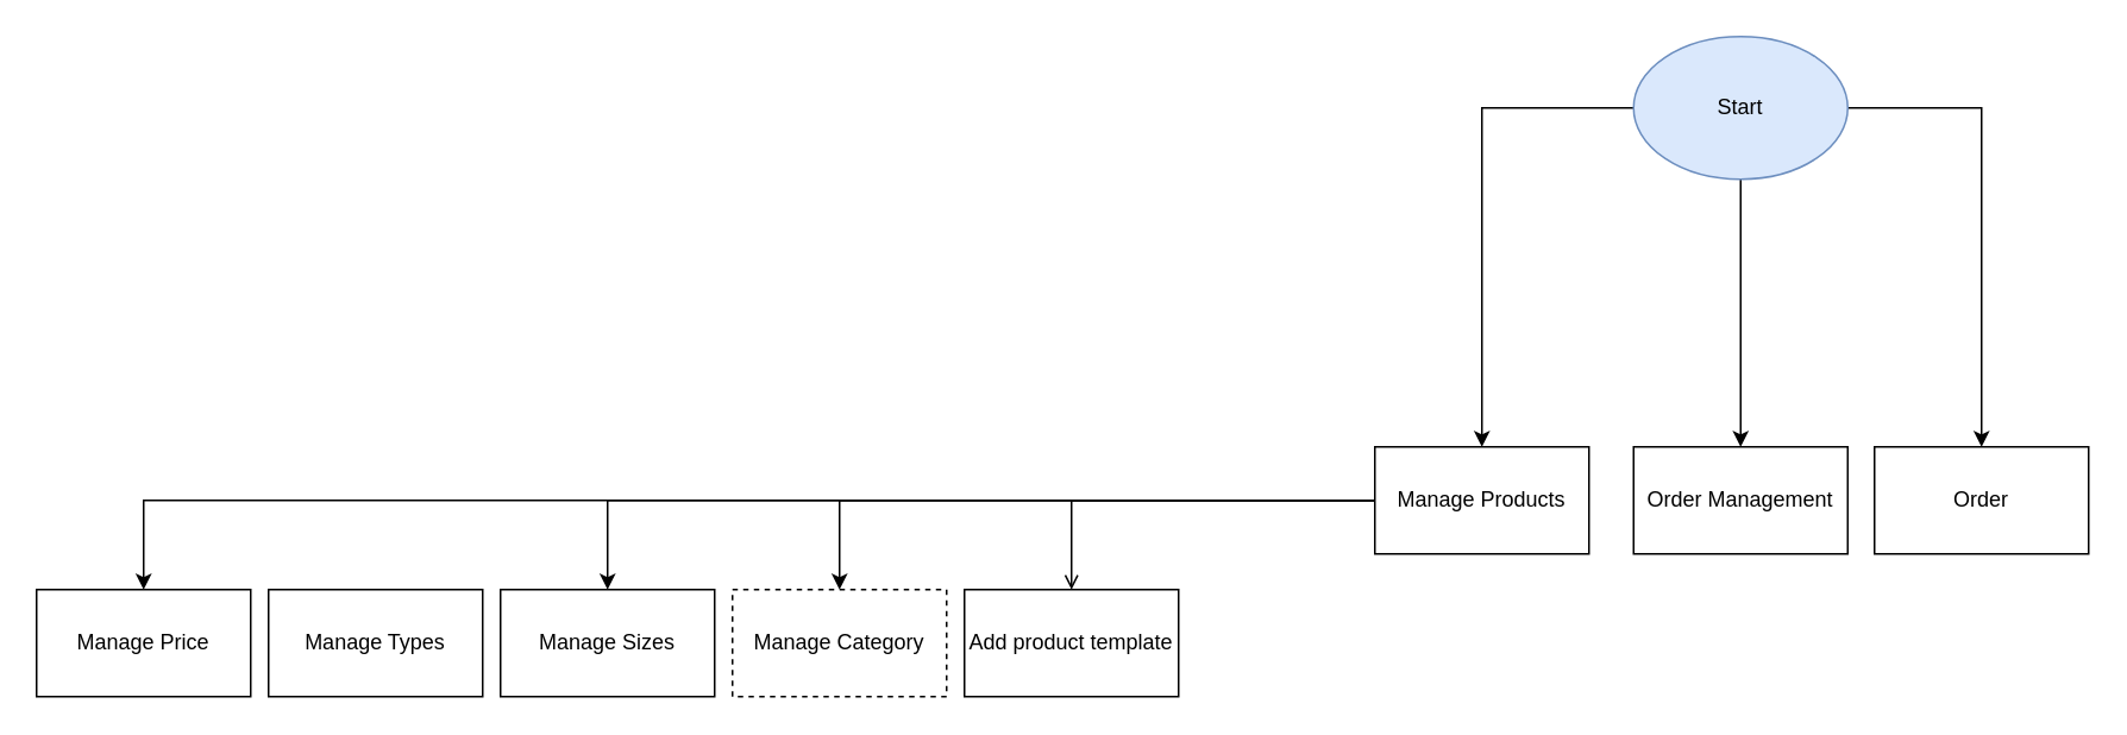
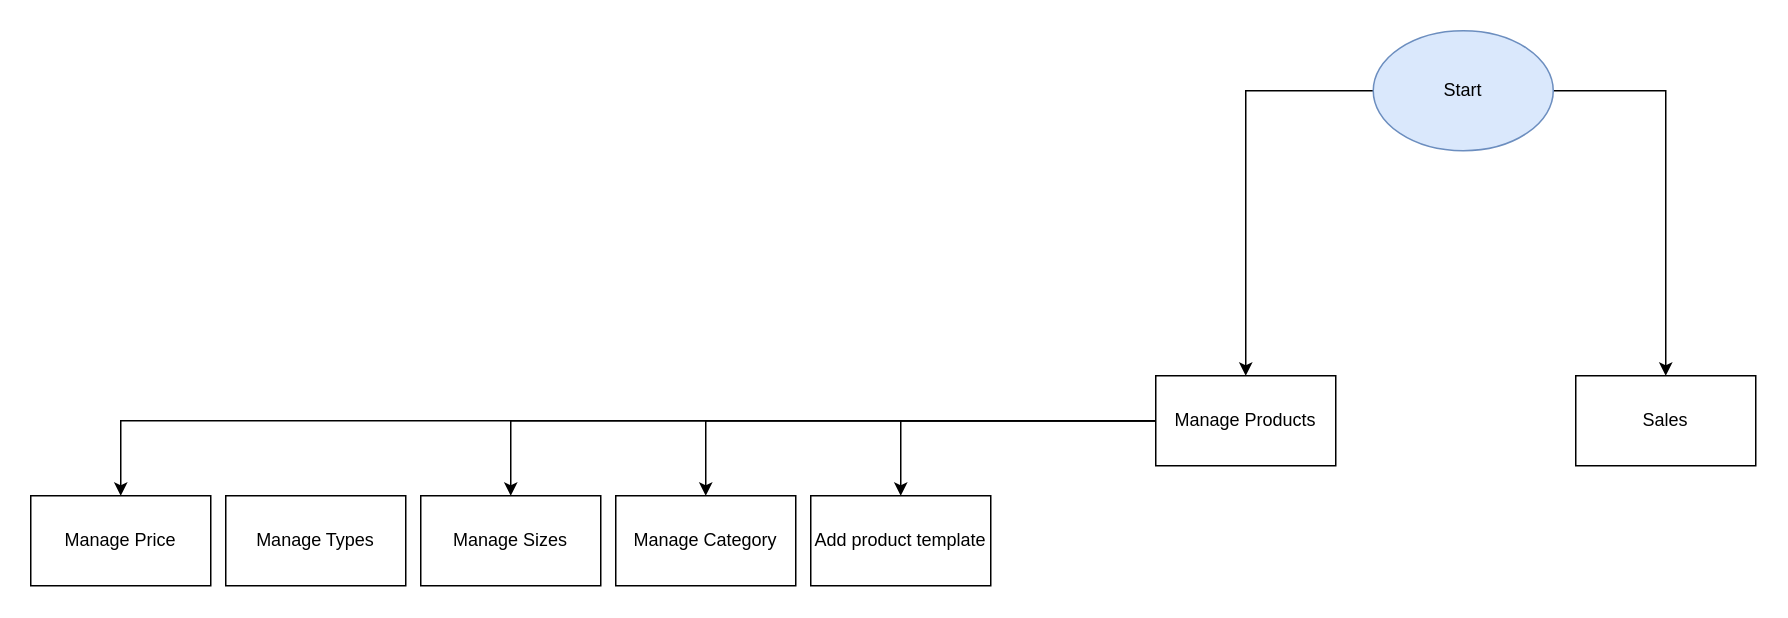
  <mxCell id="0" />
  <mxCell id="1" parent="0" />
  <mxCell id="2" style="edgeStyle=orthogonalEdgeStyle;rounded=0;orthogonalLoop=1;jettySize=auto;html=1;" edge="1" parent="1" source="5" target="10"><mxGeometry relative="1" as="geometry"><Array as="points"><mxPoint x="830" y="60" /></Array></mxGeometry></mxCell>
- <mxCell id="3" style="edgeStyle=orthogonalEdgeStyle;rounded=0;orthogonalLoop=1;jettySize=auto;html=1;" edge="1" parent="1" source="5" target="15"><mxGeometry relative="1" as="geometry" /></mxCell>
  <mxCell id="4" style="edgeStyle=orthogonalEdgeStyle;rounded=0;orthogonalLoop=1;jettySize=auto;html=1;" edge="1" parent="1" source="5" target="16"><mxGeometry relative="1" as="geometry" /></mxCell>
  <mxCell id="5" value="Start" style="ellipse;whiteSpace=wrap;html=1;fillColor=#dae8fc;strokeColor=#6c8ebf;" parent="1" vertex="1"><mxGeometry x="915" y="20" width="120" height="80" as="geometry" /></mxCell>
  <mxCell id="6" style="edgeStyle=orthogonalEdgeStyle;rounded=0;orthogonalLoop=1;jettySize=auto;html=1;" parent="1" source="10" target="11" edge="1"><mxGeometry relative="1" as="geometry" /></mxCell>
  <mxCell id="7" style="edgeStyle=orthogonalEdgeStyle;rounded=0;orthogonalLoop=1;jettySize=auto;html=1;" parent="1" source="10" target="12" edge="1"><mxGeometry relative="1" as="geometry" /></mxCell>
  <mxCell id="8" style="edgeStyle=orthogonalEdgeStyle;rounded=0;orthogonalLoop=1;jettySize=auto;html=1;" parent="1" source="10" target="14" edge="1"><mxGeometry relative="1" as="geometry" /></mxCell>
- <mxCell id="9" style="edgeStyle=orthogonalEdgeStyle;rounded=0;orthogonalLoop=1;jettySize=auto;html=1;endArrow=open;" parent="1" source="10" target="17" edge="1"><mxGeometry relative="1" as="geometry" /></mxCell>
+ <mxCell id="9" style="edgeStyle=orthogonalEdgeStyle;rounded=0;orthogonalLoop=1;jettySize=auto;html=1;" parent="1" source="10" target="17" edge="1"><mxGeometry relative="1" as="geometry" /></mxCell>
  <mxCell id="10" value="Manage Products" style="rounded=0;whiteSpace=wrap;html=1;" parent="1" vertex="1"><mxGeometry x="770" y="250" width="120" height="60" as="geometry" /></mxCell>
- <mxCell id="11" value="Manage Category" style="rounded=0;whiteSpace=wrap;html=1;dashed=1;" parent="1" vertex="1"><mxGeometry x="410" y="330" width="120" height="60" as="geometry" /></mxCell>
+ <mxCell id="11" value="Manage Category" style="rounded=0;whiteSpace=wrap;html=1;" parent="1" vertex="1"><mxGeometry x="410" y="330" width="120" height="60" as="geometry" /></mxCell>
  <mxCell id="12" value="Manage Sizes" style="rounded=0;whiteSpace=wrap;html=1;" parent="1" vertex="1"><mxGeometry x="280" y="330" width="120" height="60" as="geometry" /></mxCell>
  <mxCell id="13" value="Manage Types" style="rounded=0;whiteSpace=wrap;html=1;" parent="1" vertex="1"><mxGeometry x="150" y="330" width="120" height="60" as="geometry" /></mxCell>
  <mxCell id="14" value="Manage Price" style="rounded=0;whiteSpace=wrap;html=1;" parent="1" vertex="1"><mxGeometry x="20" y="330" width="120" height="60" as="geometry" /></mxCell>
- <mxCell id="15" value="Order Management" style="rounded=0;whiteSpace=wrap;html=1;" parent="1" vertex="1"><mxGeometry x="915" y="250" width="120" height="60" as="geometry" /></mxCell>
- <mxCell id="16" value="Order" style="rounded=0;whiteSpace=wrap;html=1;" parent="1" vertex="1"><mxGeometry x="1050" y="250" width="120" height="60" as="geometry" /></mxCell>
+ <mxCell id="16" value="Sales" style="rounded=0;whiteSpace=wrap;html=1;" parent="1" vertex="1"><mxGeometry x="1050" y="250" width="120" height="60" as="geometry" /></mxCell>
  <mxCell id="17" value="Add product template" style="rounded=0;whiteSpace=wrap;html=1;" parent="1" vertex="1"><mxGeometry x="540" y="330" width="120" height="60" as="geometry" /></mxCell>
